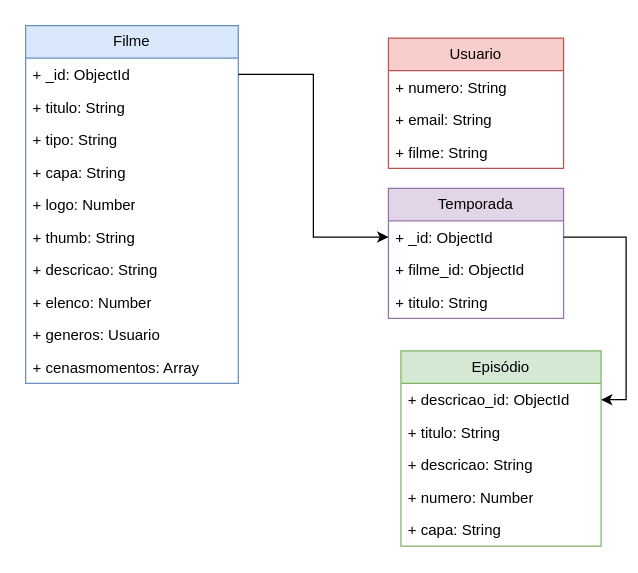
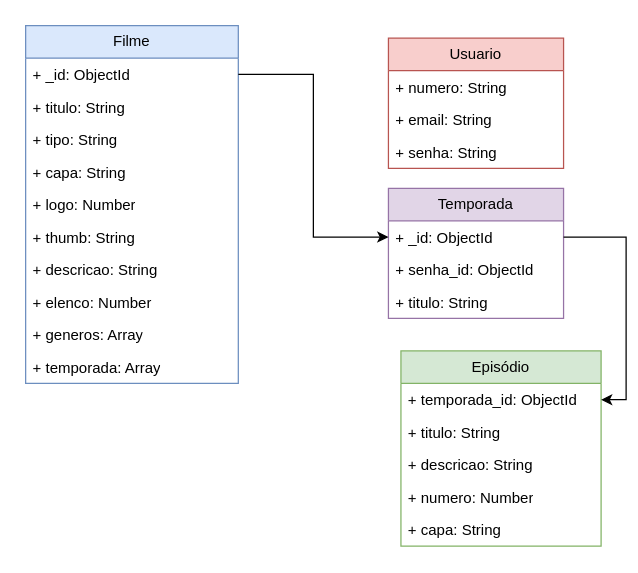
  <mxCell id="0" />
  <mxCell id="1" parent="0" />
  <mxCell id="2" value="Filme" style="swimlane;fontStyle=0;childLayout=stackLayout;horizontal=1;startSize=26;fillColor=#dae8fc;horizontalStack=0;resizeParent=1;resizeParentMax=0;resizeLast=0;collapsible=1;marginBottom=0;whiteSpace=wrap;html=1;strokeColor=#6c8ebf;" vertex="1" parent="1"><mxGeometry x="20" y="20" width="170" height="286" as="geometry" /></mxCell>
  <mxCell id="3" value="+ _id: ObjectId" style="text;strokeColor=none;fillColor=none;align=left;verticalAlign=top;spacingLeft=4;spacingRight=4;overflow=hidden;rotatable=0;points=[[0,0.5],[1,0.5]];portConstraint=eastwest;whiteSpace=wrap;html=1;" vertex="1" parent="2"><mxGeometry y="26" width="170" height="26" as="geometry" /></mxCell>
  <mxCell id="4" value="+ titulo: String" style="text;strokeColor=none;fillColor=none;align=left;verticalAlign=top;spacingLeft=4;spacingRight=4;overflow=hidden;rotatable=0;points=[[0,0.5],[1,0.5]];portConstraint=eastwest;whiteSpace=wrap;html=1;" vertex="1" parent="2"><mxGeometry y="52" width="170" height="26" as="geometry" /></mxCell>
  <mxCell id="5" value="+ tipo: String" style="text;strokeColor=none;fillColor=none;align=left;verticalAlign=top;spacingLeft=4;spacingRight=4;overflow=hidden;rotatable=0;points=[[0,0.5],[1,0.5]];portConstraint=eastwest;whiteSpace=wrap;html=1;" vertex="1" parent="2"><mxGeometry y="78" width="170" height="26" as="geometry" /></mxCell>
  <mxCell id="6" value="+ capa: String" style="text;strokeColor=none;fillColor=none;align=left;verticalAlign=top;spacingLeft=4;spacingRight=4;overflow=hidden;rotatable=0;points=[[0,0.5],[1,0.5]];portConstraint=eastwest;whiteSpace=wrap;html=1;" vertex="1" parent="2"><mxGeometry y="104" width="170" height="26" as="geometry" /></mxCell>
  <mxCell id="7" value="+ logo: Number" style="text;strokeColor=none;fillColor=none;align=left;verticalAlign=top;spacingLeft=4;spacingRight=4;overflow=hidden;rotatable=0;points=[[0,0.5],[1,0.5]];portConstraint=eastwest;whiteSpace=wrap;html=1;" vertex="1" parent="2"><mxGeometry y="130" width="170" height="26" as="geometry" /></mxCell>
  <mxCell id="8" value="+ thumb: String" style="text;strokeColor=none;fillColor=none;align=left;verticalAlign=top;spacingLeft=4;spacingRight=4;overflow=hidden;rotatable=0;points=[[0,0.5],[1,0.5]];portConstraint=eastwest;whiteSpace=wrap;html=1;" vertex="1" parent="2"><mxGeometry y="156" width="170" height="26" as="geometry" /></mxCell>
  <mxCell id="9" value="+ descricao: String" style="text;strokeColor=none;fillColor=none;align=left;verticalAlign=top;spacingLeft=4;spacingRight=4;overflow=hidden;rotatable=0;points=[[0,0.5],[1,0.5]];portConstraint=eastwest;whiteSpace=wrap;html=1;" vertex="1" parent="2"><mxGeometry y="182" width="170" height="26" as="geometry" /></mxCell>
  <mxCell id="10" value="+ elenco: Number" style="text;strokeColor=none;fillColor=none;align=left;verticalAlign=top;spacingLeft=4;spacingRight=4;overflow=hidden;rotatable=0;points=[[0,0.5],[1,0.5]];portConstraint=eastwest;whiteSpace=wrap;html=1;" vertex="1" parent="2"><mxGeometry y="208" width="170" height="26" as="geometry" /></mxCell>
- <mxCell id="11" value="+ generos: Usuario" style="text;strokeColor=none;fillColor=none;align=left;verticalAlign=top;spacingLeft=4;spacingRight=4;overflow=hidden;rotatable=0;points=[[0,0.5],[1,0.5]];portConstraint=eastwest;whiteSpace=wrap;html=1;" vertex="1" parent="2"><mxGeometry y="234" width="170" height="26" as="geometry" /></mxCell>
- <mxCell id="12" value="+ cenasmomentos: Array" style="text;strokeColor=none;fillColor=none;align=left;verticalAlign=top;spacingLeft=4;spacingRight=4;overflow=hidden;rotatable=0;points=[[0,0.5],[1,0.5]];portConstraint=eastwest;whiteSpace=wrap;html=1;" vertex="1" parent="2"><mxGeometry y="260" width="170" height="26" as="geometry" /></mxCell>
+ <mxCell id="11" value="+ generos: Array" style="text;strokeColor=none;fillColor=none;align=left;verticalAlign=top;spacingLeft=4;spacingRight=4;overflow=hidden;rotatable=0;points=[[0,0.5],[1,0.5]];portConstraint=eastwest;whiteSpace=wrap;html=1;" vertex="1" parent="2"><mxGeometry y="234" width="170" height="26" as="geometry" /></mxCell>
+ <mxCell id="12" value="+ temporada: Array" style="text;strokeColor=none;fillColor=none;align=left;verticalAlign=top;spacingLeft=4;spacingRight=4;overflow=hidden;rotatable=0;points=[[0,0.5],[1,0.5]];portConstraint=eastwest;whiteSpace=wrap;html=1;" vertex="1" parent="2"><mxGeometry y="260" width="170" height="26" as="geometry" /></mxCell>
  <mxCell id="13" value="Usuario" style="swimlane;fontStyle=0;childLayout=stackLayout;horizontal=1;startSize=26;fillColor=#f8cecc;horizontalStack=0;resizeParent=1;resizeParentMax=0;resizeLast=0;collapsible=1;marginBottom=0;whiteSpace=wrap;html=1;strokeColor=#b85450;" vertex="1" parent="1"><mxGeometry x="310" y="30" width="140" height="104" as="geometry" /></mxCell>
  <mxCell id="14" value="+ numero: String" style="text;strokeColor=none;fillColor=none;align=left;verticalAlign=top;spacingLeft=4;spacingRight=4;overflow=hidden;rotatable=0;points=[[0,0.5],[1,0.5]];portConstraint=eastwest;whiteSpace=wrap;html=1;" vertex="1" parent="13"><mxGeometry y="26" width="140" height="26" as="geometry" /></mxCell>
  <mxCell id="15" value="+ email: String" style="text;strokeColor=none;fillColor=none;align=left;verticalAlign=top;spacingLeft=4;spacingRight=4;overflow=hidden;rotatable=0;points=[[0,0.5],[1,0.5]];portConstraint=eastwest;whiteSpace=wrap;html=1;" vertex="1" parent="13"><mxGeometry y="52" width="140" height="26" as="geometry" /></mxCell>
- <mxCell id="16" value="+ filme: String" style="text;strokeColor=none;fillColor=none;align=left;verticalAlign=top;spacingLeft=4;spacingRight=4;overflow=hidden;rotatable=0;points=[[0,0.5],[1,0.5]];portConstraint=eastwest;whiteSpace=wrap;html=1;" vertex="1" parent="13"><mxGeometry y="78" width="140" height="26" as="geometry" /></mxCell>
+ <mxCell id="16" value="+ senha: String" style="text;strokeColor=none;fillColor=none;align=left;verticalAlign=top;spacingLeft=4;spacingRight=4;overflow=hidden;rotatable=0;points=[[0,0.5],[1,0.5]];portConstraint=eastwest;whiteSpace=wrap;html=1;" vertex="1" parent="13"><mxGeometry y="78" width="140" height="26" as="geometry" /></mxCell>
  <mxCell id="17" value="Temporada" style="swimlane;fontStyle=0;childLayout=stackLayout;horizontal=1;startSize=26;fillColor=#e1d5e7;horizontalStack=0;resizeParent=1;resizeParentMax=0;resizeLast=0;collapsible=1;marginBottom=0;whiteSpace=wrap;html=1;strokeColor=#9673a6;" vertex="1" parent="1"><mxGeometry x="310" y="150" width="140" height="104" as="geometry" /></mxCell>
  <mxCell id="18" value="+ _id: ObjectId" style="text;strokeColor=none;fillColor=none;align=left;verticalAlign=top;spacingLeft=4;spacingRight=4;overflow=hidden;rotatable=0;points=[[0,0.5],[1,0.5]];portConstraint=eastwest;whiteSpace=wrap;html=1;" vertex="1" parent="17"><mxGeometry y="26" width="140" height="26" as="geometry" /></mxCell>
- <mxCell id="19" value="+ filme_id: ObjectId" style="text;strokeColor=none;fillColor=none;align=left;verticalAlign=top;spacingLeft=4;spacingRight=4;overflow=hidden;rotatable=0;points=[[0,0.5],[1,0.5]];portConstraint=eastwest;whiteSpace=wrap;html=1;" vertex="1" parent="17"><mxGeometry y="52" width="140" height="26" as="geometry" /></mxCell>
+ <mxCell id="19" value="+ senha_id: ObjectId" style="text;strokeColor=none;fillColor=none;align=left;verticalAlign=top;spacingLeft=4;spacingRight=4;overflow=hidden;rotatable=0;points=[[0,0.5],[1,0.5]];portConstraint=eastwest;whiteSpace=wrap;html=1;" vertex="1" parent="17"><mxGeometry y="52" width="140" height="26" as="geometry" /></mxCell>
  <mxCell id="20" value="+ titulo: String" style="text;strokeColor=none;fillColor=none;align=left;verticalAlign=top;spacingLeft=4;spacingRight=4;overflow=hidden;rotatable=0;points=[[0,0.5],[1,0.5]];portConstraint=eastwest;whiteSpace=wrap;html=1;" vertex="1" parent="17"><mxGeometry y="78" width="140" height="26" as="geometry" /></mxCell>
  <mxCell id="21" style="edgeStyle=orthogonalEdgeStyle;rounded=0;orthogonalLoop=1;jettySize=auto;html=1;" edge="1" parent="1" source="3" target="18"><mxGeometry relative="1" as="geometry" /></mxCell>
  <mxCell id="22" value="Episódio" style="swimlane;fontStyle=0;childLayout=stackLayout;horizontal=1;startSize=26;fillColor=#d5e8d4;horizontalStack=0;resizeParent=1;resizeParentMax=0;resizeLast=0;collapsible=1;marginBottom=0;whiteSpace=wrap;html=1;strokeColor=#82b366;" vertex="1" parent="1"><mxGeometry x="320" y="280" width="160" height="156" as="geometry" /></mxCell>
- <mxCell id="23" value="+ descricao_id: ObjectId" style="text;strokeColor=none;fillColor=none;align=left;verticalAlign=top;spacingLeft=4;spacingRight=4;overflow=hidden;rotatable=0;points=[[0,0.5],[1,0.5]];portConstraint=eastwest;whiteSpace=wrap;html=1;" vertex="1" parent="22"><mxGeometry y="26" width="160" height="26" as="geometry" /></mxCell>
+ <mxCell id="23" value="+ temporada_id: ObjectId" style="text;strokeColor=none;fillColor=none;align=left;verticalAlign=top;spacingLeft=4;spacingRight=4;overflow=hidden;rotatable=0;points=[[0,0.5],[1,0.5]];portConstraint=eastwest;whiteSpace=wrap;html=1;" vertex="1" parent="22"><mxGeometry y="26" width="160" height="26" as="geometry" /></mxCell>
  <mxCell id="24" value="+ titulo: String" style="text;strokeColor=none;fillColor=none;align=left;verticalAlign=top;spacingLeft=4;spacingRight=4;overflow=hidden;rotatable=0;points=[[0,0.5],[1,0.5]];portConstraint=eastwest;whiteSpace=wrap;html=1;" vertex="1" parent="22"><mxGeometry y="52" width="160" height="26" as="geometry" /></mxCell>
  <mxCell id="25" value="+ descricao: String" style="text;strokeColor=none;fillColor=none;align=left;verticalAlign=top;spacingLeft=4;spacingRight=4;overflow=hidden;rotatable=0;points=[[0,0.5],[1,0.5]];portConstraint=eastwest;whiteSpace=wrap;html=1;" vertex="1" parent="22"><mxGeometry y="78" width="160" height="26" as="geometry" /></mxCell>
  <mxCell id="26" value="+ numero: Number" style="text;strokeColor=none;fillColor=none;align=left;verticalAlign=top;spacingLeft=4;spacingRight=4;overflow=hidden;rotatable=0;points=[[0,0.5],[1,0.5]];portConstraint=eastwest;whiteSpace=wrap;html=1;" vertex="1" parent="22"><mxGeometry y="104" width="160" height="26" as="geometry" /></mxCell>
  <mxCell id="27" value="+ capa: String" style="text;strokeColor=none;fillColor=none;align=left;verticalAlign=top;spacingLeft=4;spacingRight=4;overflow=hidden;rotatable=0;points=[[0,0.5],[1,0.5]];portConstraint=eastwest;whiteSpace=wrap;html=1;" vertex="1" parent="22"><mxGeometry y="130" width="160" height="26" as="geometry" /></mxCell>
  <mxCell id="28" style="edgeStyle=orthogonalEdgeStyle;rounded=0;orthogonalLoop=1;jettySize=auto;html=1;exitX=1;exitY=0.5;exitDx=0;exitDy=0;entryX=1;entryY=0.5;entryDx=0;entryDy=0;" edge="1" parent="1" source="18" target="23"><mxGeometry relative="1" as="geometry" /></mxCell>
